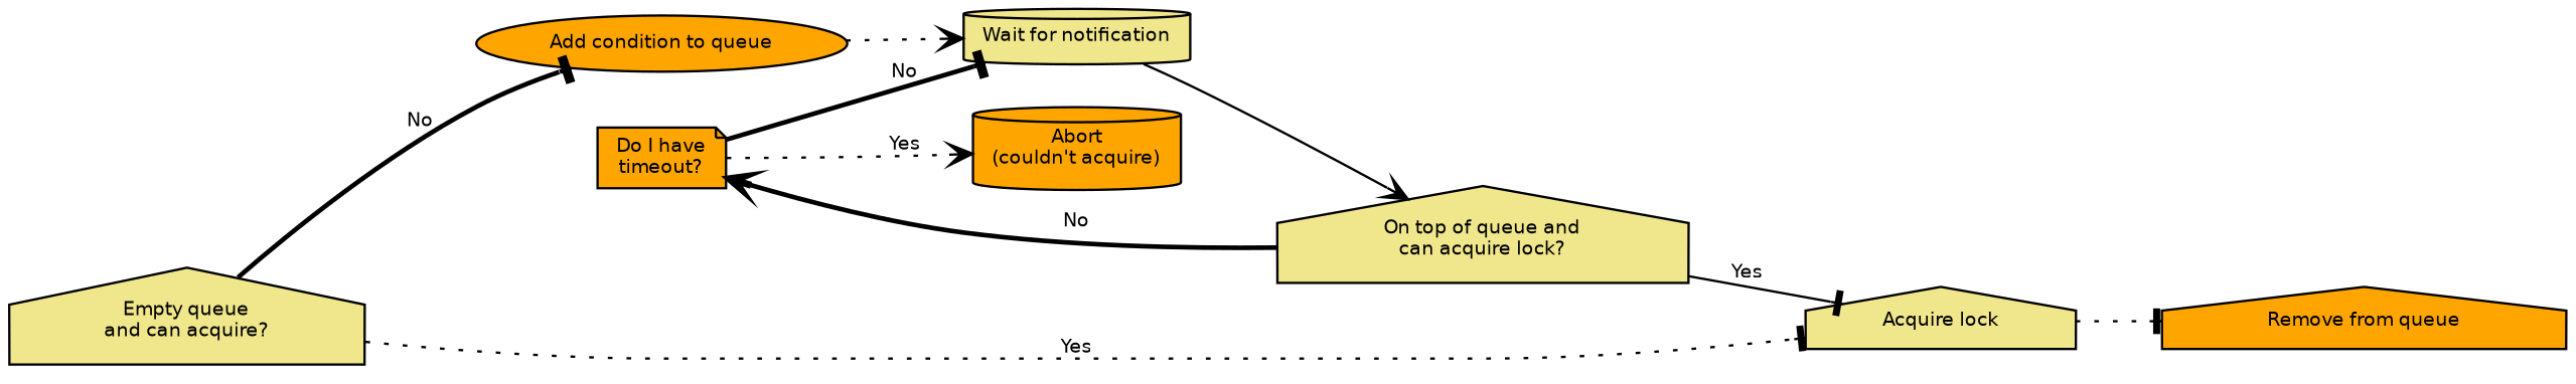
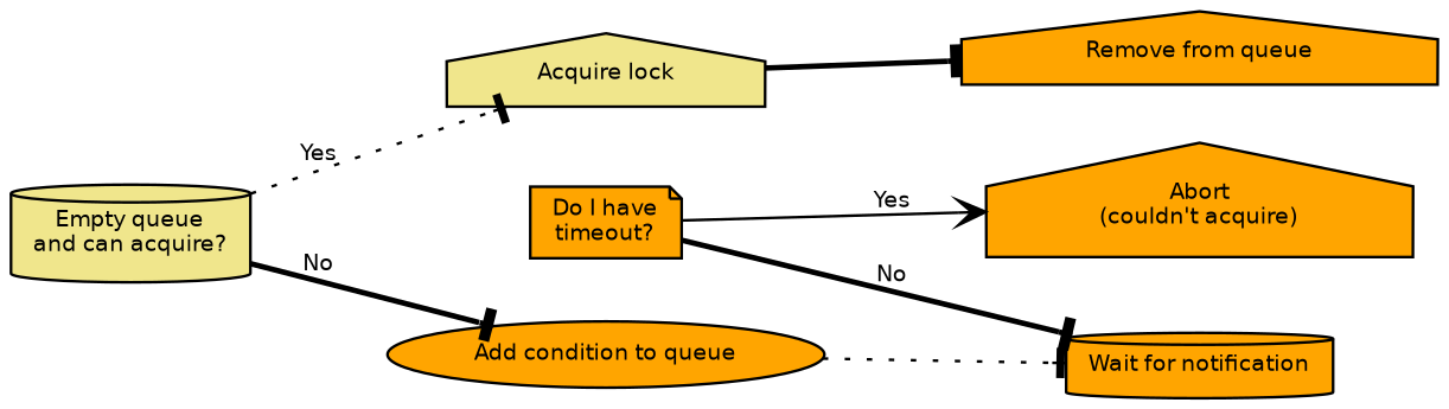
  digraph {
    fontname=Helvetica
    fontsize=8
    rankdir=LR
    node [fillcolor=orange fontname=Helvetica fontsize=8 shape=house style=filled]
    edge [arrowhead=tee fontname=Helvetica fontsize=8 style=dotted]
-   n1 [height=0 label="Abort\n(couldn't acquire)" shape=cylinder width=0]
+   n1 [height=0 label="Abort\n(couldn't acquire)" width=0]
    n2 [fillcolor=khaki height=0 label="Acquire lock" width=0]
    n3 [height=0 label="Remove from queue" width=0]
    n4 [height=0 label="Add condition to queue" shape=ellipse width=0]
-   n5 [fillcolor=khaki height=0 label="Wait for notification" shape=cylinder width=0]
-   n6 [fillcolor=khaki height=0 label="On top of queue and\ncan acquire lock?" width=0]
+   n5 [height=0 label="Wait for notification" shape=cylinder width=0]
    n7 [height=0 label="Do I have\ntimeout?" shape=note width=0]
-   n8 [fillcolor=khaki height=0 label="Empty queue\nand can acquire?" width=0]
-   n2 -> n3
-   n4 -> n5 [arrowhead=vee]
-   n5 -> n6 [arrowhead=vee style=solid]
-   n6 -> n2 [label=Yes style=solid]
-   n6 -> n7 [arrowhead=vee label=No style=bold]
-   n7 -> n1 [arrowhead=vee label=Yes]
+   n8 [fillcolor=khaki height=0 label="Empty queue\nand can acquire?" shape=cylinder width=0]
+   n2 -> n3 [style=bold]
+   n4 -> n5
+   n7 -> n1 [arrowhead=vee label=Yes style=solid]
    n7 -> n5 [label=No style=bold]
    n8 -> n2 [label=Yes]
    n8 -> n4 [label=No style=bold]
  }
